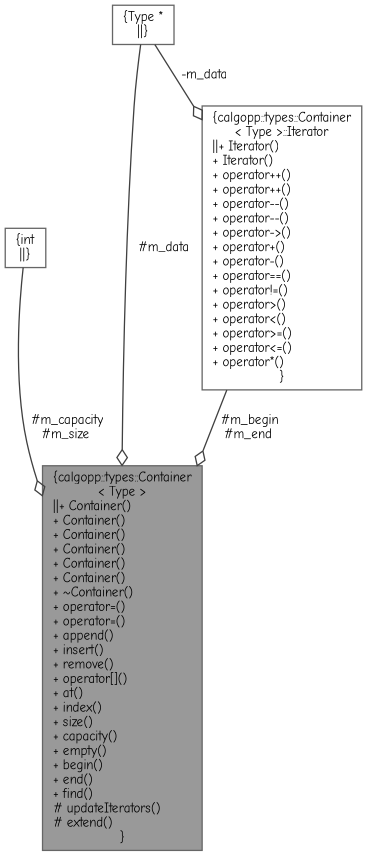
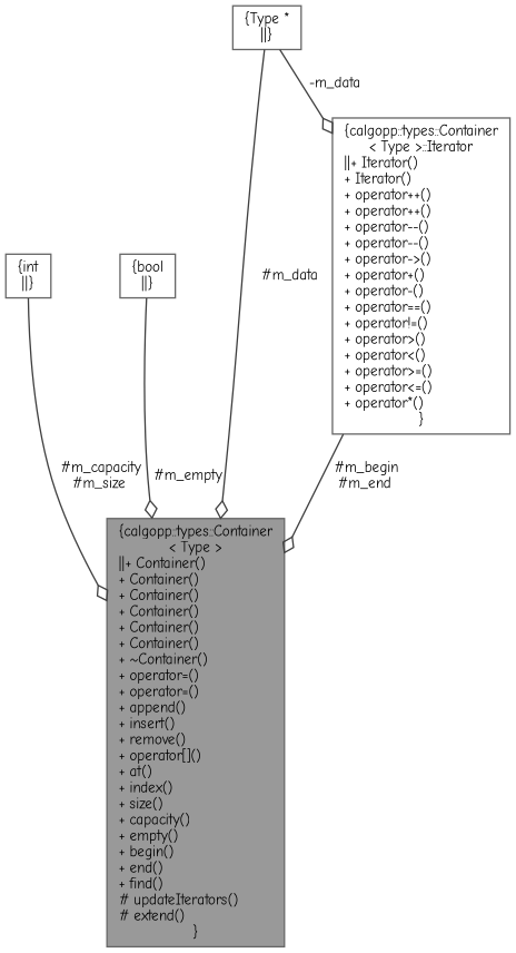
  digraph {
    fontname="Comic Neue"
    node [color=gray40 fillcolor=white fontname="Comic Neue" fontsize=10 shape=box style=filled]
    edge [arrowhead=odiamond color=grey25 fontname="Comic Neue" fontsize=10 labelfontname=Helvetica labelfontsize=10 style=solid]
    n1 [fillcolor=grey60 fontcolor=black height=0.2 label="{calgopp::types::Container\l\< Type \>\n||+ Container()\l+ Container()\l+ Container()\l+ Container()\l+ Container()\l+ Container()\l+ ~Container()\l+ operator=()\l+ operator=()\l+ append()\l+ insert()\l+ remove()\l+ operator[]()\l+ at()\l+ index()\l+ size()\l+ capacity()\l+ empty()\l+ begin()\l+ end()\l+ find()\l# updateIterators()\l# extend()\l}" width=0.4]
    n2 [height=0.2 label="{int\n||}" width=0.4]
+   n3 [height=0.2 label="{bool\n||}" width=0.4]
    n4 [height=0.2 label="{Type *\n||}" width=0.4]
    n5 [height=0.2 label="{calgopp::types::Container\l\< Type \>::Iterator\n||+ Iterator()\l+ Iterator()\l+ operator++()\l+ operator++()\l+ operator--()\l+ operator--()\l+ operator-\>()\l+ operator+()\l+ operator-()\l+ operator==()\l+ operator!=()\l+ operator\>()\l+ operator\<()\l+ operator\>=()\l+ operator\<=()\l+ operator*()\l}" width=0.4]
    n2 -> n1 [label=" #m_capacity\n#m_size"]
+   n3 -> n1 [label=" #m_empty"]
    n4 -> n1 [label=" #m_data"]
    n4 -> n5 [label=" -m_data"]
    n5 -> n1 [label=" #m_begin\n#m_end"]
  }
